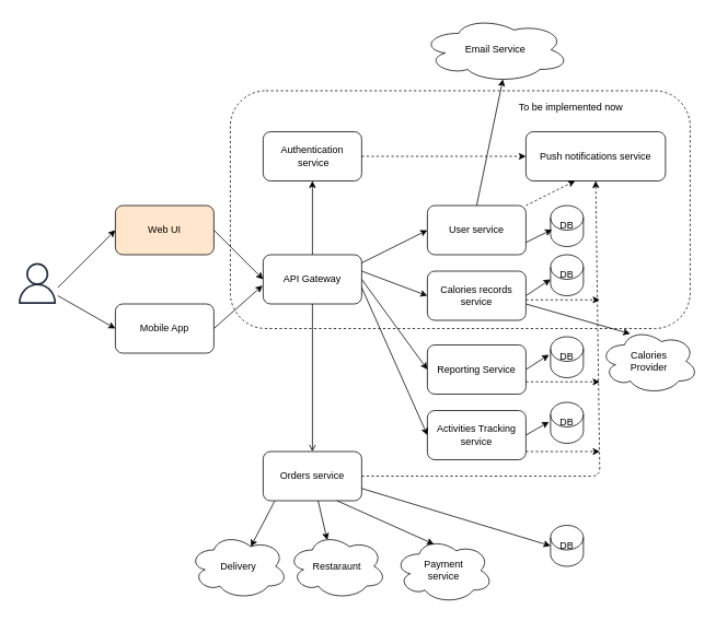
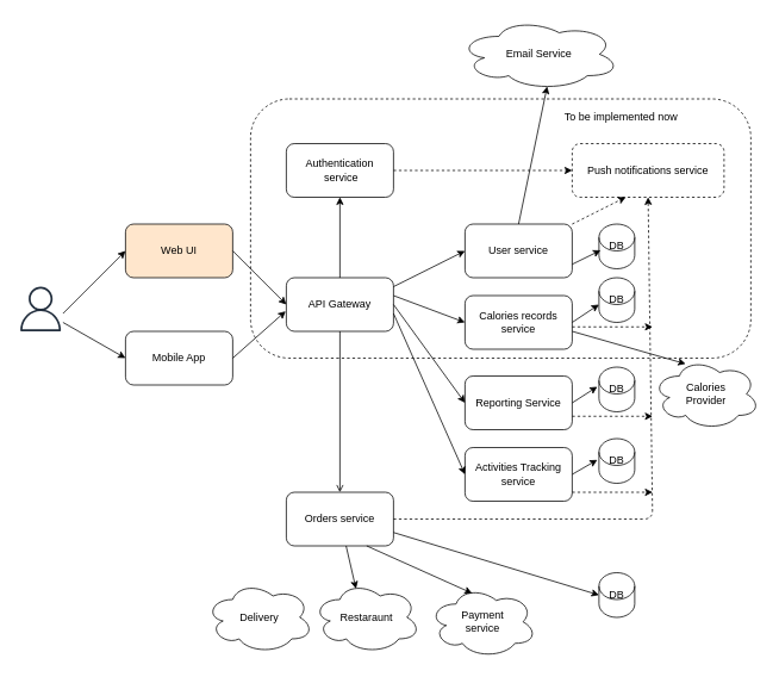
  <mxCell id="0" />
  <mxCell id="1" parent="0" />
  <mxCell id="2" value="" style="rounded=1;whiteSpace=wrap;html=1;fillColor=none;dashed=1;glass=0;" parent="1" vertex="1"><mxGeometry x="280" y="110" width="560" height="290" as="geometry" /></mxCell>
  <mxCell id="3" value="" style="outlineConnect=0;fontColor=#232F3E;gradientColor=none;fillColor=#232F3E;strokeColor=none;dashed=0;verticalLabelPosition=bottom;verticalAlign=top;align=center;html=1;fontSize=12;fontStyle=0;aspect=fixed;pointerEvents=1;shape=mxgraph.aws4.user;" parent="1" vertex="1"><mxGeometry x="20" y="320" width="50" height="50" as="geometry" /></mxCell>
  <mxCell id="4" value="Web UI" style="rounded=1;whiteSpace=wrap;html=1;fillColor=#ffe6cc;" parent="1" vertex="1"><mxGeometry x="140" y="250" width="120" height="60" as="geometry" /></mxCell>
  <mxCell id="5" value="Mobile App" style="rounded=1;whiteSpace=wrap;html=1;" parent="1" vertex="1"><mxGeometry x="140" y="370" width="120" height="60" as="geometry" /></mxCell>
  <mxCell id="6" value="API Gateway" style="rounded=1;whiteSpace=wrap;html=1;" parent="1" vertex="1"><mxGeometry x="320" y="310" width="120" height="60" as="geometry" /></mxCell>
  <mxCell id="7" value="Reporting Service" style="rounded=1;whiteSpace=wrap;html=1;" parent="1" vertex="1"><mxGeometry x="520" y="420" width="120" height="60" as="geometry" /></mxCell>
  <mxCell id="8" value="Calories records service" style="rounded=1;whiteSpace=wrap;html=1;" parent="1" vertex="1"><mxGeometry x="520" y="330" width="120" height="60" as="geometry" /></mxCell>
  <mxCell id="9" value="User service" style="rounded=1;whiteSpace=wrap;html=1;" parent="1" vertex="1"><mxGeometry x="520" y="250" width="120" height="60" as="geometry" /></mxCell>
  <mxCell id="10" value="Authentication&lt;br&gt;&amp;nbsp;service" style="rounded=1;whiteSpace=wrap;html=1;" parent="1" vertex="1"><mxGeometry x="320" y="160" width="120" height="60" as="geometry" /></mxCell>
  <mxCell id="11" value="Activities Tracking service" style="rounded=1;whiteSpace=wrap;html=1;" parent="1" vertex="1"><mxGeometry x="520" y="500" width="120" height="60" as="geometry" /></mxCell>
  <mxCell id="12" value="Orders service" style="rounded=1;whiteSpace=wrap;html=1;" parent="1" vertex="1"><mxGeometry x="320" y="550" width="120" height="60" as="geometry" /></mxCell>
  <mxCell id="13" value="To be implemented now" style="text;html=1;strokeColor=none;fillColor=none;align=center;verticalAlign=middle;whiteSpace=wrap;rounded=0;dashed=1;" parent="1" vertex="1"><mxGeometry x="610" y="120" width="170" height="20" as="geometry" /></mxCell>
  <mxCell id="14" value="DB" style="shape=cylinder2;whiteSpace=wrap;html=1;boundedLbl=1;backgroundOutline=1;size=15;fillColor=none;" parent="1" vertex="1"><mxGeometry x="670" y="250" width="40" height="50" as="geometry" /></mxCell>
  <mxCell id="15" value="" style="endArrow=classic;html=1;entryX=0;entryY=0.5;entryDx=0;entryDy=0;" parent="1" target="4" edge="1"><mxGeometry width="50" height="50" relative="1" as="geometry"><mxPoint x="70" y="350" as="sourcePoint" /><mxPoint x="110" y="300" as="targetPoint" /></mxGeometry></mxCell>
  <mxCell id="16" value="" style="endArrow=classic;html=1;entryX=0;entryY=0.5;entryDx=0;entryDy=0;" parent="1" target="5" edge="1"><mxGeometry width="50" height="50" relative="1" as="geometry"><mxPoint x="70" y="360" as="sourcePoint" /><mxPoint x="120" y="310" as="targetPoint" /></mxGeometry></mxCell>
  <mxCell id="17" value="" style="endArrow=classic;html=1;entryX=0;entryY=0.5;entryDx=0;entryDy=0;" parent="1" target="6" edge="1"><mxGeometry width="50" height="50" relative="1" as="geometry"><mxPoint x="260" y="280" as="sourcePoint" /><mxPoint x="310" y="230" as="targetPoint" /></mxGeometry></mxCell>
  <mxCell id="18" value="" style="endArrow=classic;html=1;entryX=-0.006;entryY=0.625;entryDx=0;entryDy=0;entryPerimeter=0;" parent="1" target="6" edge="1"><mxGeometry width="50" height="50" relative="1" as="geometry"><mxPoint x="260" y="400" as="sourcePoint" /><mxPoint x="310" y="350" as="targetPoint" /></mxGeometry></mxCell>
  <mxCell id="19" value="" style="endArrow=classic;html=1;entryX=0.5;entryY=1;entryDx=0;entryDy=0;" parent="1" target="10" edge="1"><mxGeometry width="50" height="50" relative="1" as="geometry"><mxPoint x="380" y="310" as="sourcePoint" /><mxPoint x="430" y="260" as="targetPoint" /></mxGeometry></mxCell>
  <mxCell id="20" value="" style="endArrow=classic;html=1;entryX=0;entryY=0.5;entryDx=0;entryDy=0;" parent="1" target="9" edge="1"><mxGeometry width="50" height="50" relative="1" as="geometry"><mxPoint x="440" y="320" as="sourcePoint" /><mxPoint x="490" y="270" as="targetPoint" /></mxGeometry></mxCell>
  <mxCell id="21" value="" style="endArrow=open;html=1;entryX=0.5;entryY=0;entryDx=0;entryDy=0;exitX=0.5;exitY=1;exitDx=0;exitDy=0;" parent="1" source="6" target="12" edge="1"><mxGeometry width="50" height="50" relative="1" as="geometry"><mxPoint x="440" y="370" as="sourcePoint" /><mxPoint x="490" y="320" as="targetPoint" /></mxGeometry></mxCell>
  <mxCell id="22" value="" style="endArrow=classic;html=1;entryX=0;entryY=0.5;entryDx=0;entryDy=0;" parent="1" target="11" edge="1"><mxGeometry width="50" height="50" relative="1" as="geometry"><mxPoint x="440" y="350" as="sourcePoint" /><mxPoint x="490" y="300" as="targetPoint" /></mxGeometry></mxCell>
  <mxCell id="23" value="" style="endArrow=classic;html=1;entryX=0;entryY=0.5;entryDx=0;entryDy=0;" parent="1" target="8" edge="1"><mxGeometry width="50" height="50" relative="1" as="geometry"><mxPoint x="440" y="330" as="sourcePoint" /><mxPoint x="490" y="280" as="targetPoint" /></mxGeometry></mxCell>
  <mxCell id="24" value="" style="endArrow=classic;html=1;entryX=0;entryY=0.5;entryDx=0;entryDy=0;" parent="1" target="7" edge="1"><mxGeometry width="50" height="50" relative="1" as="geometry"><mxPoint x="440" y="340" as="sourcePoint" /><mxPoint x="490" y="290" as="targetPoint" /></mxGeometry></mxCell>
  <mxCell id="25" value="" style="endArrow=classic;html=1;entryX=0.046;entryY=0.587;entryDx=0;entryDy=0;entryPerimeter=0;exitX=1;exitY=0.75;exitDx=0;exitDy=0;" parent="1" target="14" edge="1" source="9"><mxGeometry width="50" height="50" relative="1" as="geometry"><mxPoint x="640" y="280" as="sourcePoint" /><mxPoint x="690" y="230" as="targetPoint" /></mxGeometry></mxCell>
  <mxCell id="26" value="" style="endArrow=classic;html=1;entryX=0;entryY=0.6;entryDx=0;entryDy=0;entryPerimeter=0;exitX=1;exitY=0.5;exitDx=0;exitDy=0;" parent="1" target="35" edge="1" source="8"><mxGeometry width="50" height="50" relative="1" as="geometry"><mxPoint x="640" y="360" as="sourcePoint" /><mxPoint x="720" y="260" as="targetPoint" /></mxGeometry></mxCell>
  <mxCell id="27" value="" style="endArrow=classic;html=1;entryX=0.55;entryY=0.95;entryDx=0;entryDy=0;entryPerimeter=0;" parent="1" target="30" edge="1"><mxGeometry width="50" height="50" relative="1" as="geometry"><mxPoint x="580" y="250" as="sourcePoint" /><mxPoint x="397.391" y="50" as="targetPoint" /></mxGeometry></mxCell>
  <mxCell id="28" value="Calories&lt;br&gt;Provider" style="ellipse;shape=cloud;whiteSpace=wrap;html=1;glass=0;fillColor=#ffffff;" parent="1" vertex="1"><mxGeometry x="730" y="400" width="120" height="80" as="geometry" /></mxCell>
  <mxCell id="29" value="" style="endArrow=classic;html=1;entryX=0.308;entryY=0.08;entryDx=0;entryDy=0;entryPerimeter=0;" parent="1" target="28" edge="1"><mxGeometry width="50" height="50" relative="1" as="geometry"><mxPoint x="640" y="370" as="sourcePoint" /><mxPoint x="690" y="320" as="targetPoint" /></mxGeometry></mxCell>
  <mxCell id="30" value="Email Service" style="ellipse;shape=cloud;whiteSpace=wrap;html=1;glass=0;fillColor=#ffffff;" parent="1" vertex="1"><mxGeometry x="513" y="20" width="180" height="80" as="geometry" /></mxCell>
  <mxCell id="31" value="Payment &lt;br&gt;service" style="ellipse;shape=cloud;whiteSpace=wrap;html=1;glass=0;fillColor=#ffffff;" parent="1" vertex="1"><mxGeometry x="480" y="655" width="120" height="80" as="geometry" /></mxCell>
  <mxCell id="32" value="" style="endArrow=classic;html=1;entryX=0.4;entryY=0.1;entryDx=0;entryDy=0;entryPerimeter=0;exitX=0.75;exitY=1;exitDx=0;exitDy=0;" parent="1" source="12" target="31" edge="1"><mxGeometry width="50" height="50" relative="1" as="geometry"><mxPoint x="640" y="660" as="sourcePoint" /><mxPoint x="690" y="610" as="targetPoint" /></mxGeometry></mxCell>
  <mxCell id="33" value="Restaraunt" style="ellipse;shape=cloud;whiteSpace=wrap;html=1;glass=0;fillColor=#ffffff;" parent="1" vertex="1"><mxGeometry x="350" y="650" width="120" height="80" as="geometry" /></mxCell>
  <mxCell id="34" value="" style="endArrow=classic;html=1;entryX=0.4;entryY=0.1;entryDx=0;entryDy=0;entryPerimeter=0;" parent="1" source="12" target="33" edge="1"><mxGeometry width="50" height="50" relative="1" as="geometry"><mxPoint x="620" y="740" as="sourcePoint" /><mxPoint x="670" y="690" as="targetPoint" /></mxGeometry></mxCell>
  <mxCell id="35" value="DB" style="shape=cylinder2;whiteSpace=wrap;html=1;boundedLbl=1;backgroundOutline=1;size=15;fillColor=none;" parent="1" vertex="1"><mxGeometry x="670" y="310" width="40" height="50" as="geometry" /></mxCell>
  <mxCell id="36" value="DB" style="shape=cylinder2;whiteSpace=wrap;html=1;boundedLbl=1;backgroundOutline=1;size=15;fillColor=none;" parent="1" vertex="1"><mxGeometry x="670" y="410" width="40" height="50" as="geometry" /></mxCell>
  <mxCell id="37" value="DB" style="shape=cylinder2;whiteSpace=wrap;html=1;boundedLbl=1;backgroundOutline=1;size=15;fillColor=none;" parent="1" vertex="1"><mxGeometry x="670" y="490" width="40" height="50" as="geometry" /></mxCell>
  <mxCell id="38" value="DB" style="shape=cylinder2;whiteSpace=wrap;html=1;boundedLbl=1;backgroundOutline=1;size=15;fillColor=none;" parent="1" vertex="1"><mxGeometry x="670" y="640" width="40" height="50" as="geometry" /></mxCell>
  <mxCell id="39" value="" style="endArrow=classic;html=1;entryX=-0.047;entryY=0.439;entryDx=0;entryDy=0;entryPerimeter=0;" parent="1" target="36" edge="1"><mxGeometry width="50" height="50" relative="1" as="geometry"><mxPoint x="640" y="450" as="sourcePoint" /><mxPoint x="690" y="400" as="targetPoint" /></mxGeometry></mxCell>
  <mxCell id="40" value="" style="endArrow=classic;html=1;exitX=1;exitY=0.5;exitDx=0;exitDy=0;entryX=-0.047;entryY=0.476;entryDx=0;entryDy=0;entryPerimeter=0;" parent="1" source="11" target="37" edge="1"><mxGeometry width="50" height="50" relative="1" as="geometry"><mxPoint x="400" y="580" as="sourcePoint" /><mxPoint x="450" y="530" as="targetPoint" /></mxGeometry></mxCell>
  <mxCell id="41" value="" style="endArrow=classic;html=1;exitX=1;exitY=0.75;exitDx=0;exitDy=0;" parent="1" source="12" edge="1"><mxGeometry width="50" height="50" relative="1" as="geometry"><mxPoint x="640" y="660" as="sourcePoint" /><mxPoint x="670" y="665" as="targetPoint" /></mxGeometry></mxCell>
  <mxCell id="42" value="Delivery" style="ellipse;shape=cloud;whiteSpace=wrap;html=1;glass=0;fillColor=#ffffff;" parent="1" vertex="1"><mxGeometry x="230" y="650" width="120" height="80" as="geometry" /></mxCell>
- <mxCell id="43" value="" style="endArrow=classic;html=1;exitX=0.117;exitY=1.007;exitDx=0;exitDy=0;exitPerimeter=0;entryX=0.625;entryY=0.2;entryDx=0;entryDy=0;entryPerimeter=0;" parent="1" source="12" target="42" edge="1"><mxGeometry width="50" height="50" relative="1" as="geometry"><mxPoint x="400" y="640" as="sourcePoint" /><mxPoint x="450" y="590" as="targetPoint" /></mxGeometry></mxCell>
- <mxCell id="44" value="Push notifications service" style="rounded=1;whiteSpace=wrap;html=1;" vertex="1" parent="1"><mxGeometry x="640" y="160" width="170" height="60" as="geometry" /></mxCell>
+ <mxCell id="44" value="Push notifications service" style="rounded=1;whiteSpace=wrap;html=1;dashed=1;" vertex="1" parent="1"><mxGeometry x="640" y="160" width="170" height="60" as="geometry" /></mxCell>
  <mxCell id="45" value="" style="endArrow=classic;html=1;entryX=0;entryY=0.5;entryDx=0;entryDy=0;dashed=1;" edge="1" parent="1" target="44"><mxGeometry width="50" height="50" relative="1" as="geometry"><mxPoint x="440" y="190" as="sourcePoint" /><mxPoint x="490" y="150" as="targetPoint" /></mxGeometry></mxCell>
  <mxCell id="46" value="" style="endArrow=classic;html=1;dashed=1;entryX=0.5;entryY=1;entryDx=0;entryDy=0;" edge="1" parent="1" target="44"><mxGeometry width="50" height="50" relative="1" as="geometry"><mxPoint x="440" y="580" as="sourcePoint" /><mxPoint x="730" y="490" as="targetPoint" /><Array as="points"><mxPoint x="730" y="580" /></Array></mxGeometry></mxCell>
  <mxCell id="47" value="" style="endArrow=classic;html=1;dashed=1;entryX=0.353;entryY=0.998;entryDx=0;entryDy=0;entryPerimeter=0;" edge="1" parent="1" target="44"><mxGeometry width="50" height="50" relative="1" as="geometry"><mxPoint x="640" y="250" as="sourcePoint" /><mxPoint x="690" y="200" as="targetPoint" /></mxGeometry></mxCell>
  <mxCell id="48" value="" style="endArrow=classic;html=1;dashed=1;" edge="1" parent="1"><mxGeometry width="50" height="50" relative="1" as="geometry"><mxPoint x="640" y="365" as="sourcePoint" /><mxPoint x="730" y="365" as="targetPoint" /></mxGeometry></mxCell>
  <mxCell id="49" value="" style="endArrow=classic;html=1;dashed=1;" edge="1" parent="1"><mxGeometry width="50" height="50" relative="1" as="geometry"><mxPoint x="640" y="465" as="sourcePoint" /><mxPoint x="730" y="465" as="targetPoint" /></mxGeometry></mxCell>
  <mxCell id="50" value="" style="endArrow=classic;html=1;dashed=1;" edge="1" parent="1"><mxGeometry width="50" height="50" relative="1" as="geometry"><mxPoint x="640" y="550" as="sourcePoint" /><mxPoint x="730" y="550" as="targetPoint" /></mxGeometry></mxCell>
